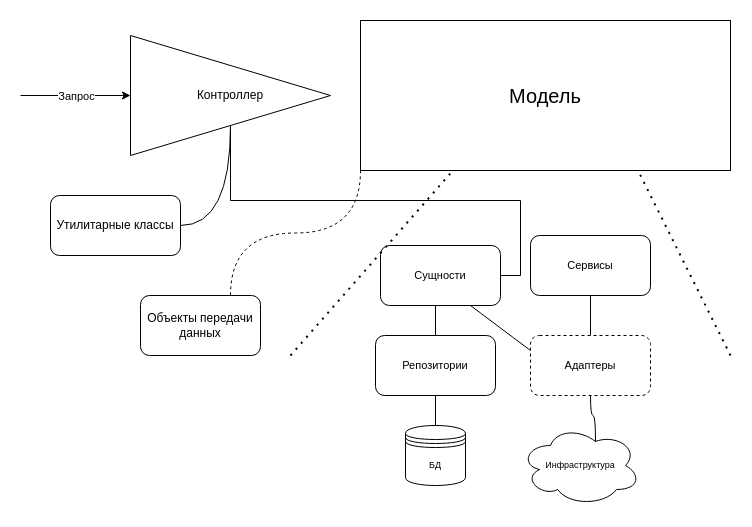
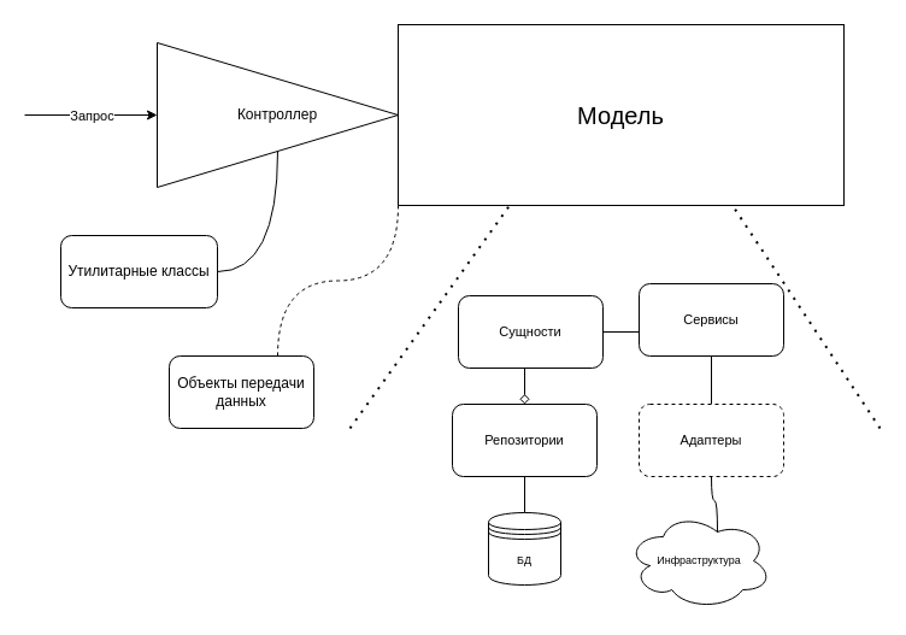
  <mxCell id="0" />
  <mxCell id="1" parent="0" />
  <mxCell id="2" value="Контроллер" style="triangle;whiteSpace=wrap;html=1;" vertex="1" parent="1"><mxGeometry x="130" y="35" width="200" height="120" as="geometry" /></mxCell>
- <mxCell id="3" style="edgeStyle=orthogonalEdgeStyle;rounded=0;orthogonalLoop=1;jettySize=auto;html=1;exitX=1;exitY=0.5;exitDx=0;exitDy=0;startArrow=none;startFill=0;endArrow=none;endFill=0;" edge="1" parent="1" source="6" target="2"><mxGeometry relative="1" as="geometry" /></mxCell>
- <mxCell id="4" style="edgeStyle=orthogonalEdgeStyle;rounded=0;orthogonalLoop=1;jettySize=auto;html=1;exitX=0.5;exitY=1;exitDx=0;exitDy=0;entryX=0.5;entryY=0;entryDx=0;entryDy=0;startArrow=none;startFill=0;endArrow=none;endFill=0;" edge="1" parent="1" source="6" target="9"><mxGeometry relative="1" as="geometry" /></mxCell>
- <mxCell id="5" style="rounded=0;orthogonalLoop=1;jettySize=auto;html=1;exitX=0.75;exitY=1;exitDx=0;exitDy=0;entryX=0;entryY=0.25;entryDx=0;entryDy=0;endArrow=none;endFill=0;" edge="1" parent="1" source="6" target="10"><mxGeometry relative="1" as="geometry" /></mxCell>
+ <mxCell id="3" style="edgeStyle=orthogonalEdgeStyle;rounded=0;orthogonalLoop=1;jettySize=auto;html=1;exitX=1;exitY=0.5;exitDx=0;exitDy=0;entryX=0;entryY=0.5;entryDx=0;entryDy=0;startArrow=none;startFill=0;endArrow=none;endFill=0;" edge="1" parent="1" source="6" target="8"><mxGeometry relative="1" as="geometry" /></mxCell>
+ <mxCell id="4" style="edgeStyle=orthogonalEdgeStyle;rounded=0;orthogonalLoop=1;jettySize=auto;html=1;exitX=0.5;exitY=1;exitDx=0;exitDy=0;entryX=0.5;entryY=0;entryDx=0;entryDy=0;startArrow=none;startFill=0;endArrow=diamond;endFill=0;" edge="1" parent="1" source="6" target="9"><mxGeometry relative="1" as="geometry" /></mxCell>
  <mxCell id="6" value="Сущности" style="rounded=1;whiteSpace=wrap;html=1;fontSize=11;" vertex="1" parent="1"><mxGeometry x="380" y="245" width="120" height="60" as="geometry" /></mxCell>
  <mxCell id="7" style="edgeStyle=orthogonalEdgeStyle;rounded=0;orthogonalLoop=1;jettySize=auto;html=1;exitX=0.5;exitY=1;exitDx=0;exitDy=0;entryX=0.5;entryY=0;entryDx=0;entryDy=0;startArrow=none;startFill=0;endArrow=none;endFill=0;" edge="1" parent="1" source="8" target="10"><mxGeometry relative="1" as="geometry" /></mxCell>
  <mxCell id="8" value="Сервисы" style="rounded=1;whiteSpace=wrap;html=1;fontSize=11;" vertex="1" parent="1"><mxGeometry x="530" y="235" width="120" height="60" as="geometry" /></mxCell>
  <mxCell id="9" value="Репозитории" style="rounded=1;whiteSpace=wrap;html=1;fontSize=11;" vertex="1" parent="1"><mxGeometry x="375" y="335" width="120" height="60" as="geometry" /></mxCell>
  <mxCell id="10" value="Адаптеры" style="rounded=1;whiteSpace=wrap;html=1;fontSize=11;dashed=1;" vertex="1" parent="1"><mxGeometry x="530" y="335" width="120" height="60" as="geometry" /></mxCell>
- <mxCell id="11" value="Модель" style="rounded=0;whiteSpace=wrap;html=1;fontSize=20;" vertex="1" parent="1"><mxGeometry x="360" y="20" width="370" height="150" as="geometry" /></mxCell>
+ <mxCell id="11" value="Модель" style="rounded=0;whiteSpace=wrap;html=1;fontSize=20;" vertex="1" parent="1"><mxGeometry x="330" y="20" width="370" height="150" as="geometry" /></mxCell>
  <mxCell id="12" value="" style="endArrow=none;dashed=1;html=1;dashPattern=1 3;strokeWidth=2;rounded=0;entryX=0.25;entryY=1;entryDx=0;entryDy=0;" edge="1" parent="1" target="11"><mxGeometry width="50" height="50" relative="1" as="geometry"><mxPoint x="290" y="355" as="sourcePoint" /><mxPoint x="350" y="225" as="targetPoint" /></mxGeometry></mxCell>
  <mxCell id="13" value="" style="endArrow=none;dashed=1;html=1;dashPattern=1 3;strokeWidth=2;rounded=0;entryX=0.75;entryY=1;entryDx=0;entryDy=0;" edge="1" parent="1" target="11"><mxGeometry width="50" height="50" relative="1" as="geometry"><mxPoint x="730" y="355" as="sourcePoint" /><mxPoint x="760" y="235" as="targetPoint" /></mxGeometry></mxCell>
  <mxCell id="14" style="edgeStyle=orthogonalEdgeStyle;rounded=0;orthogonalLoop=1;jettySize=auto;html=1;exitX=0.5;exitY=0;exitDx=0;exitDy=0;entryX=0.5;entryY=1;entryDx=0;entryDy=0;startArrow=none;startFill=0;endArrow=none;endFill=0;" edge="1" parent="1" source="15" target="9"><mxGeometry relative="1" as="geometry" /></mxCell>
  <mxCell id="15" value="БД" style="shape=datastore;whiteSpace=wrap;html=1;fontSize=9;" vertex="1" parent="1"><mxGeometry x="405" y="425" width="60" height="60" as="geometry" /></mxCell>
  <mxCell id="16" value="Инфраструктура" style="ellipse;shape=cloud;whiteSpace=wrap;html=1;fontSize=9;" vertex="1" parent="1"><mxGeometry x="520" y="425" width="120" height="80" as="geometry" /></mxCell>
  <mxCell id="17" style="edgeStyle=orthogonalEdgeStyle;rounded=0;orthogonalLoop=1;jettySize=auto;html=1;exitX=0.5;exitY=1;exitDx=0;exitDy=0;entryX=0.625;entryY=0.2;entryDx=0;entryDy=0;entryPerimeter=0;startArrow=none;startFill=0;endArrow=none;endFill=0;curved=1;" edge="1" parent="1" source="10" target="16"><mxGeometry relative="1" as="geometry" /></mxCell>
  <mxCell id="18" style="edgeStyle=orthogonalEdgeStyle;rounded=0;orthogonalLoop=1;jettySize=auto;html=1;exitX=1;exitY=0.5;exitDx=0;exitDy=0;entryX=0.5;entryY=1;entryDx=0;entryDy=0;endArrow=none;endFill=0;curved=1;" edge="1" parent="1" source="19" target="2"><mxGeometry relative="1" as="geometry" /></mxCell>
  <mxCell id="19" value="Утилитарные классы" style="rounded=1;whiteSpace=wrap;html=1;" vertex="1" parent="1"><mxGeometry x="50" y="195" width="130" height="60" as="geometry" /></mxCell>
  <mxCell id="20" style="edgeStyle=orthogonalEdgeStyle;rounded=0;orthogonalLoop=1;jettySize=auto;html=1;exitX=0.75;exitY=0;exitDx=0;exitDy=0;entryX=0;entryY=1;entryDx=0;entryDy=0;curved=1;endArrow=none;endFill=0;dashed=1;" edge="1" parent="1" source="21" target="11"><mxGeometry relative="1" as="geometry" /></mxCell>
  <mxCell id="21" value="Объекты передачи данных" style="rounded=1;whiteSpace=wrap;html=1;" vertex="1" parent="1"><mxGeometry x="140" y="295" width="120" height="60" as="geometry" /></mxCell>
  <mxCell id="22" value="" style="endArrow=classic;html=1;rounded=0;entryX=0;entryY=0.5;entryDx=0;entryDy=0;" edge="1" parent="1" target="2"><mxGeometry relative="1" as="geometry"><mxPoint x="20" y="95" as="sourcePoint" /><mxPoint x="120" y="95" as="targetPoint" /></mxGeometry></mxCell>
  <mxCell id="23" value="Запрос" style="edgeLabel;resizable=0;html=1;;align=center;verticalAlign=middle;" connectable="0" vertex="1" parent="22"><mxGeometry relative="1" as="geometry" /></mxCell>
